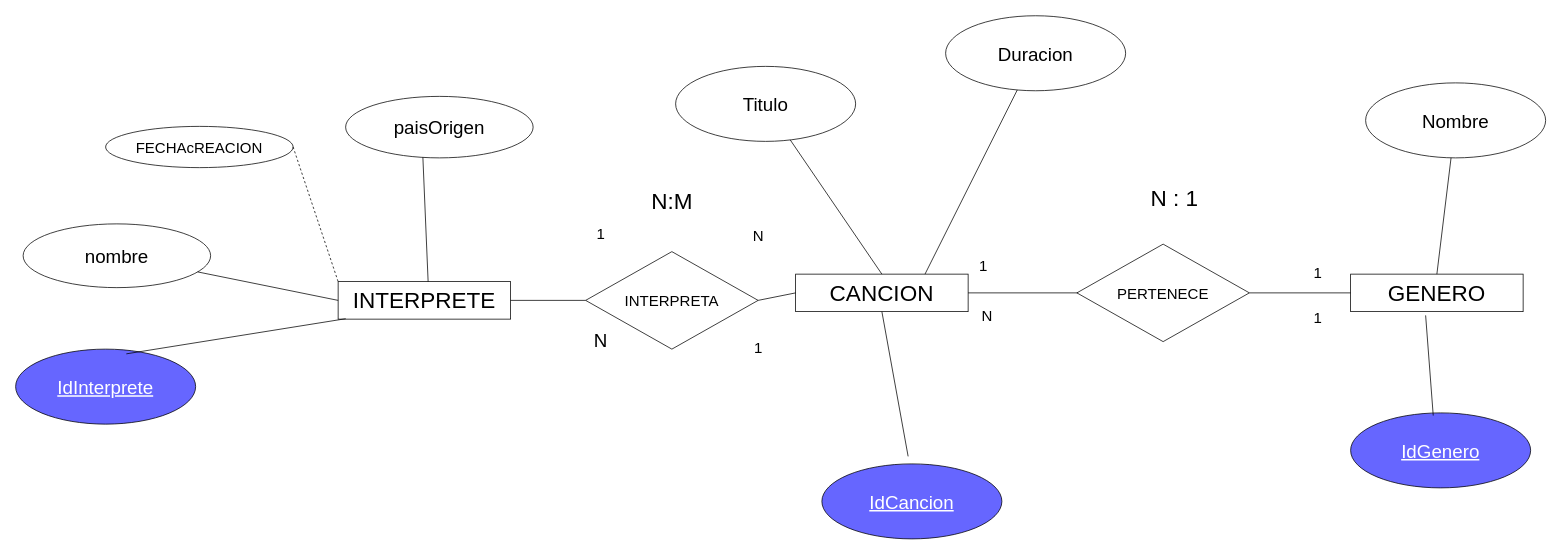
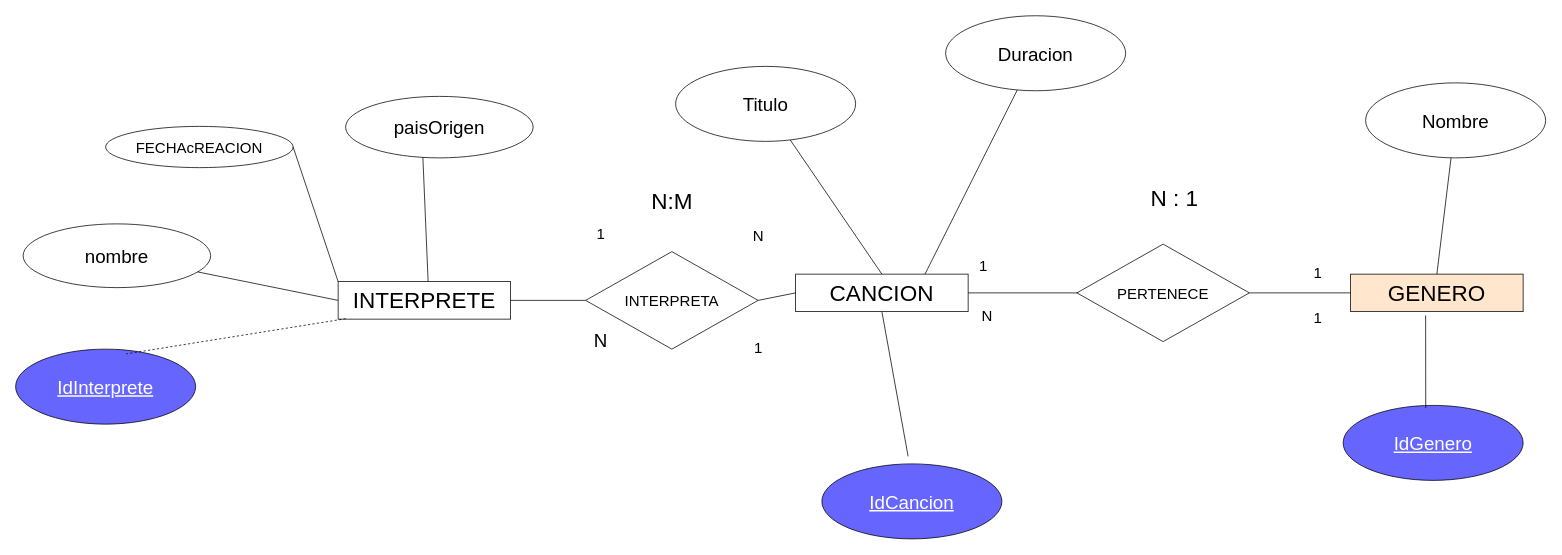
  <mxCell id="0" />
  <mxCell id="1" parent="0" />
  <mxCell id="2" value="&lt;font style=&quot;font-size: 30px;&quot;&gt;INTERPRETE&lt;/font&gt;" style="html=1;whiteSpace=wrap;" parent="1" vertex="1"><mxGeometry x="450" y="375" width="230" height="50" as="geometry" /></mxCell>
  <mxCell id="3" value="&lt;div style=&quot;font-size: 30px;&quot;&gt;&lt;font style=&quot;font-size: 30px;&quot;&gt;CANCION&lt;/font&gt;&lt;/div&gt;" style="html=1;whiteSpace=wrap;" parent="1" vertex="1"><mxGeometry x="1060" y="365" width="230" height="50" as="geometry" /></mxCell>
- <mxCell id="4" value="&lt;div style=&quot;font-size: 30px;&quot;&gt;GENERO&lt;/div&gt;" style="html=1;whiteSpace=wrap;" parent="1" vertex="1"><mxGeometry x="1800" y="365" width="230" height="50" as="geometry" /></mxCell>
+ <mxCell id="4" value="&lt;div style=&quot;font-size: 30px;&quot;&gt;GENERO&lt;/div&gt;" style="html=1;whiteSpace=wrap;fillColor=#ffe6cc;" parent="1" vertex="1"><mxGeometry x="1800" y="365" width="230" height="50" as="geometry" /></mxCell>
  <mxCell id="5" value="&lt;font style=&quot;font-size: 20px;&quot;&gt;INTERPRETA&lt;/font&gt;" style="rhombus;whiteSpace=wrap;html=1;" parent="1" vertex="1"><mxGeometry x="780" y="335" width="230" height="130" as="geometry" /></mxCell>
  <mxCell id="6" value="" style="endArrow=none;html=1;rounded=0;exitX=1;exitY=0.5;exitDx=0;exitDy=0;entryX=0;entryY=0.5;entryDx=0;entryDy=0;" parent="1" source="2" target="5" edge="1"><mxGeometry width="50" height="50" relative="1" as="geometry"><mxPoint x="800" y="470" as="sourcePoint" /><mxPoint x="850" y="420" as="targetPoint" /></mxGeometry></mxCell>
  <mxCell id="7" value="" style="endArrow=none;html=1;rounded=0;entryX=0;entryY=0.5;entryDx=0;entryDy=0;exitX=1;exitY=0.5;exitDx=0;exitDy=0;" parent="1" source="5" target="3" edge="1"><mxGeometry width="50" height="50" relative="1" as="geometry"><mxPoint x="980" y="480" as="sourcePoint" /><mxPoint x="1030" y="430" as="targetPoint" /></mxGeometry></mxCell>
  <mxCell id="8" value="" style="endArrow=none;html=1;rounded=0;entryX=0;entryY=0.5;entryDx=0;entryDy=0;exitX=1;exitY=0.5;exitDx=0;exitDy=0;" parent="1" source="3" edge="1"><mxGeometry width="50" height="50" relative="1" as="geometry"><mxPoint x="1300" y="470" as="sourcePoint" /><mxPoint x="1440" y="390" as="targetPoint" /></mxGeometry></mxCell>
  <mxCell id="9" value="" style="endArrow=none;html=1;rounded=0;entryX=0;entryY=0.5;entryDx=0;entryDy=0;exitX=1;exitY=0.5;exitDx=0;exitDy=0;" parent="1" source="20" target="4" edge="1"><mxGeometry width="50" height="50" relative="1" as="geometry"><mxPoint x="1681" y="400" as="sourcePoint" /><mxPoint x="1691" y="390" as="targetPoint" /></mxGeometry></mxCell>
  <mxCell id="10" value="&lt;div style=&quot;font-size: 20px;&quot;&gt;1&lt;/div&gt;" style="text;html=1;align=center;verticalAlign=middle;resizable=0;points=[];autosize=1;strokeColor=none;fillColor=none;" parent="1" vertex="1"><mxGeometry x="1295" y="333" width="30" height="40" as="geometry" /></mxCell>
  <mxCell id="11" value="&lt;div style=&quot;font-size: 20px;&quot;&gt;1&lt;/div&gt;" style="text;html=1;align=center;verticalAlign=middle;resizable=0;points=[];autosize=1;strokeColor=none;fillColor=none;" parent="1" vertex="1"><mxGeometry x="1741" y="343" width="30" height="40" as="geometry" /></mxCell>
  <mxCell id="12" value="&lt;div style=&quot;font-size: 20px;&quot;&gt;1&lt;/div&gt;" style="text;html=1;align=center;verticalAlign=middle;resizable=0;points=[];autosize=1;strokeColor=none;fillColor=none;" parent="1" vertex="1"><mxGeometry x="1741" y="403" width="30" height="40" as="geometry" /></mxCell>
  <mxCell id="13" value="&lt;div style=&quot;font-size: 20px;&quot;&gt;N&lt;/div&gt;" style="text;html=1;align=center;verticalAlign=middle;resizable=0;points=[];autosize=1;strokeColor=none;fillColor=none;" parent="1" vertex="1"><mxGeometry x="1295" y="400" width="40" height="40" as="geometry" /></mxCell>
  <mxCell id="14" value="&lt;font style=&quot;font-size: 30px;&quot;&gt;N : 1&lt;/font&gt;" style="text;html=1;align=center;verticalAlign=middle;resizable=0;points=[];autosize=1;strokeColor=none;fillColor=none;" parent="1" vertex="1"><mxGeometry x="1520" y="238" width="90" height="50" as="geometry" /></mxCell>
  <mxCell id="15" value="&lt;font style=&quot;font-size: 20px;&quot;&gt;1&lt;/font&gt;" style="text;html=1;align=center;verticalAlign=middle;resizable=0;points=[];autosize=1;strokeColor=none;fillColor=none;" parent="1" vertex="1"><mxGeometry x="785" y="290" width="30" height="40" as="geometry" /></mxCell>
  <mxCell id="16" value="&lt;font style=&quot;font-size: 20px;&quot;&gt;N&lt;/font&gt;" style="text;html=1;align=center;verticalAlign=middle;resizable=0;points=[];autosize=1;strokeColor=none;fillColor=none;" parent="1" vertex="1"><mxGeometry x="990" y="293" width="40" height="40" as="geometry" /></mxCell>
  <mxCell id="17" value="&lt;font style=&quot;font-size: 20px;&quot;&gt;1&lt;/font&gt;" style="text;html=1;align=center;verticalAlign=middle;resizable=0;points=[];autosize=1;strokeColor=none;fillColor=none;" parent="1" vertex="1"><mxGeometry x="995" y="443" width="30" height="40" as="geometry" /></mxCell>
  <mxCell id="18" value="&lt;font style=&quot;font-size: 25px;&quot;&gt;N&lt;/font&gt;" style="text;html=1;align=center;verticalAlign=middle;resizable=0;points=[];autosize=1;strokeColor=none;fillColor=none;" parent="1" vertex="1"><mxGeometry x="780" y="433" width="40" height="40" as="geometry" /></mxCell>
  <mxCell id="19" value="&lt;font style=&quot;font-size: 30px;&quot;&gt;N:M&lt;/font&gt;" style="text;html=1;align=center;verticalAlign=middle;resizable=0;points=[];autosize=1;strokeColor=none;fillColor=none;" parent="1" vertex="1"><mxGeometry x="855" y="243" width="80" height="50" as="geometry" /></mxCell>
  <mxCell id="20" value="&lt;font style=&quot;font-size: 20px;&quot;&gt;PERTENECE&lt;/font&gt;" style="rhombus;whiteSpace=wrap;html=1;" parent="1" vertex="1"><mxGeometry x="1435" y="325" width="230" height="130" as="geometry" /></mxCell>
  <mxCell id="21" value="&lt;font color=&quot;#ffffff&quot; style=&quot;font-size: 25px;&quot;&gt;&lt;u&gt;IdInterprete&lt;/u&gt;&lt;/font&gt;" style="ellipse;whiteSpace=wrap;html=1;fillColor=#6666FF;" parent="1" vertex="1"><mxGeometry x="20" y="465" width="240" height="100" as="geometry" /></mxCell>
  <mxCell id="22" value="&lt;font style=&quot;font-size: 25px;&quot;&gt;nombre&lt;/font&gt;" style="ellipse;whiteSpace=wrap;html=1;" parent="1" vertex="1"><mxGeometry x="30" y="298" width="250" height="85" as="geometry" /></mxCell>
  <mxCell id="23" value="&lt;font style=&quot;font-size: 20px;&quot;&gt;FECHAcREACION&lt;/font&gt;" style="ellipse;whiteSpace=wrap;html=1;" parent="1" vertex="1"><mxGeometry x="140" y="168" width="250" height="55" as="geometry" /></mxCell>
  <mxCell id="24" value="&lt;font style=&quot;font-size: 25px;&quot;&gt;paisOrigen&lt;/font&gt;" style="ellipse;whiteSpace=wrap;html=1;" parent="1" vertex="1"><mxGeometry x="460" y="128" width="250" height="82" as="geometry" /></mxCell>
  <mxCell id="25" value="&lt;font style=&quot;font-size: 25px;&quot;&gt;Titulo&lt;/font&gt;" style="ellipse;whiteSpace=wrap;html=1;" parent="1" vertex="1"><mxGeometry x="900" y="88" width="240" height="100" as="geometry" /></mxCell>
- <mxCell id="26" value="&lt;div&gt;&lt;font color=&quot;#ffffff&quot; style=&quot;font-size: 25px;&quot;&gt;&lt;u&gt;IdGenero&lt;/u&gt;&lt;/font&gt;&lt;/div&gt;" style="ellipse;whiteSpace=wrap;html=1;fillColor=#6666FF;" parent="1" vertex="1"><mxGeometry x="1800" y="550" width="240" height="100" as="geometry" /></mxCell>
+ <mxCell id="26" value="&lt;div&gt;&lt;font color=&quot;#ffffff&quot; style=&quot;font-size: 25px;&quot;&gt;&lt;u&gt;IdGenero&lt;/u&gt;&lt;/font&gt;&lt;/div&gt;" style="ellipse;whiteSpace=wrap;html=1;fillColor=#6666FF;" parent="1" vertex="1"><mxGeometry x="1790" y="540" width="240" height="100" as="geometry" /></mxCell>
  <mxCell id="27" value="" style="endArrow=none;html=1;rounded=0;entryX=0.459;entryY=0.036;entryDx=0;entryDy=0;entryPerimeter=0;" parent="1" target="26" edge="1"><mxGeometry width="50" height="50" relative="1" as="geometry"><mxPoint x="1900" y="420" as="sourcePoint" /><mxPoint x="1897" y="530" as="targetPoint" /></mxGeometry></mxCell>
  <mxCell id="28" value="" style="endArrow=none;html=1;rounded=0;exitX=0.5;exitY=0;exitDx=0;exitDy=0;" parent="1" target="25" edge="1" source="3"><mxGeometry width="50" height="50" relative="1" as="geometry"><mxPoint x="1169.29" y="415" as="sourcePoint" /><mxPoint x="1170" y="530" as="targetPoint" /></mxGeometry></mxCell>
- <mxCell id="29" value="" style="endArrow=none;html=1;rounded=0;entryX=0.615;entryY=0.063;entryDx=0;entryDy=0;entryPerimeter=0;exitX=0.044;exitY=0.989;exitDx=0;exitDy=0;exitPerimeter=0;" parent="1" target="21" edge="1" source="2"><mxGeometry width="50" height="50" relative="1" as="geometry"><mxPoint x="440" y="430" as="sourcePoint" /><mxPoint x="570.71" y="530" as="targetPoint" /></mxGeometry></mxCell>
+ <mxCell id="29" value="" style="endArrow=none;html=1;rounded=0;entryX=0.615;entryY=0.063;entryDx=0;entryDy=0;entryPerimeter=0;exitX=0.044;exitY=0.989;exitDx=0;exitDy=0;exitPerimeter=0;dashed=1;" parent="1" target="21" edge="1" source="2"><mxGeometry width="50" height="50" relative="1" as="geometry"><mxPoint x="440" y="430" as="sourcePoint" /><mxPoint x="570.71" y="530" as="targetPoint" /></mxGeometry></mxCell>
  <mxCell id="30" value="" style="endArrow=none;html=1;rounded=0;exitX=0.412;exitY=0.991;exitDx=0;exitDy=0;exitPerimeter=0;" parent="1" source="24" edge="1"><mxGeometry width="50" height="50" relative="1" as="geometry"><mxPoint x="579.29" y="275" as="sourcePoint" /><mxPoint x="570" y="375" as="targetPoint" /></mxGeometry></mxCell>
  <mxCell id="31" value="" style="endArrow=none;html=1;rounded=0;exitX=0;exitY=0.5;exitDx=0;exitDy=0;" parent="1" target="22" edge="1" source="2"><mxGeometry width="50" height="50" relative="1" as="geometry"><mxPoint x="440" y="398" as="sourcePoint" /><mxPoint x="400" y="490" as="targetPoint" /></mxGeometry></mxCell>
- <mxCell id="32" value="" style="endArrow=none;html=1;rounded=0;exitX=1;exitY=0.5;exitDx=0;exitDy=0;entryX=0;entryY=0;entryDx=0;entryDy=0;dashed=1;" parent="1" source="23" target="2" edge="1"><mxGeometry width="50" height="50" relative="1" as="geometry"><mxPoint x="440.29" y="275" as="sourcePoint" /><mxPoint x="431" y="375" as="targetPoint" /></mxGeometry></mxCell>
+ <mxCell id="32" value="" style="endArrow=none;html=1;rounded=0;exitX=1;exitY=0.5;exitDx=0;exitDy=0;entryX=0;entryY=0;entryDx=0;entryDy=0;" parent="1" source="23" target="2" edge="1"><mxGeometry width="50" height="50" relative="1" as="geometry"><mxPoint x="440.29" y="275" as="sourcePoint" /><mxPoint x="431" y="375" as="targetPoint" /></mxGeometry></mxCell>
  <mxCell id="33" value="&lt;div&gt;&lt;font color=&quot;#ffffff&quot; style=&quot;font-size: 25px;&quot;&gt;&lt;u&gt;IdCancion&lt;/u&gt;&lt;/font&gt;&lt;/div&gt;" style="ellipse;whiteSpace=wrap;html=1;fillColor=#6666FF;" vertex="1" parent="1"><mxGeometry x="1095" y="618" width="240" height="100" as="geometry" /></mxCell>
  <mxCell id="34" value="" style="endArrow=none;html=1;rounded=0;exitX=0.5;exitY=1;exitDx=0;exitDy=0;" edge="1" parent="1" source="3"><mxGeometry width="50" height="50" relative="1" as="geometry"><mxPoint x="1190" y="873" as="sourcePoint" /><mxPoint x="1210" y="608" as="targetPoint" /></mxGeometry></mxCell>
  <mxCell id="35" value="&lt;div&gt;&lt;font style=&quot;font-size: 25px;&quot;&gt;Nombre&lt;/font&gt;&lt;/div&gt;" style="ellipse;whiteSpace=wrap;html=1;" vertex="1" parent="1"><mxGeometry x="1820" y="110" width="240" height="100" as="geometry" /></mxCell>
  <mxCell id="36" value="" style="endArrow=none;html=1;rounded=0;exitX=0.5;exitY=0;exitDx=0;exitDy=0;" edge="1" parent="1" target="35"><mxGeometry width="50" height="50" relative="1" as="geometry"><mxPoint x="1915" y="365" as="sourcePoint" /><mxPoint x="1910" y="530" as="targetPoint" /></mxGeometry></mxCell>
  <mxCell id="37" value="&lt;font style=&quot;font-size: 25px;&quot;&gt;Duracion&lt;/font&gt;" style="ellipse;whiteSpace=wrap;html=1;" vertex="1" parent="1"><mxGeometry x="1260" y="20.5" width="240" height="100" as="geometry" /></mxCell>
  <mxCell id="38" value="" style="endArrow=none;html=1;rounded=0;exitX=0.75;exitY=0;exitDx=0;exitDy=0;" edge="1" parent="1" target="37" source="3"><mxGeometry width="50" height="50" relative="1" as="geometry"><mxPoint x="1495" y="307.5" as="sourcePoint" /><mxPoint x="1490" y="472.5" as="targetPoint" /></mxGeometry></mxCell>
